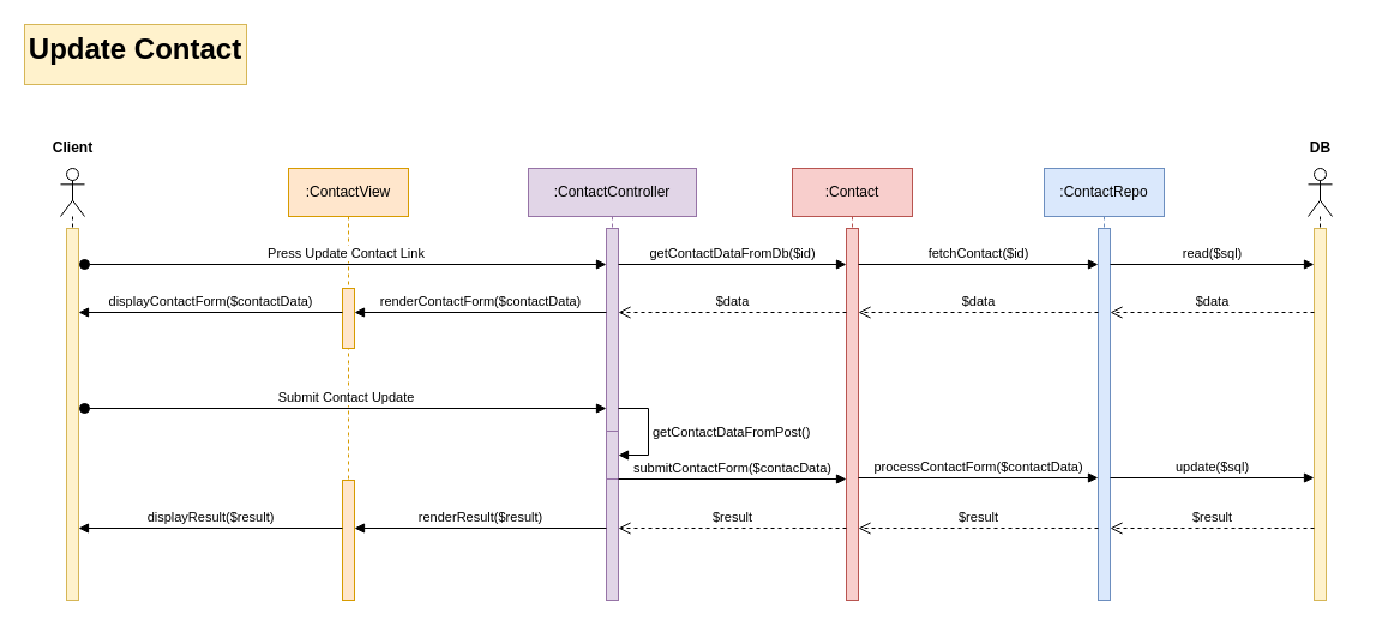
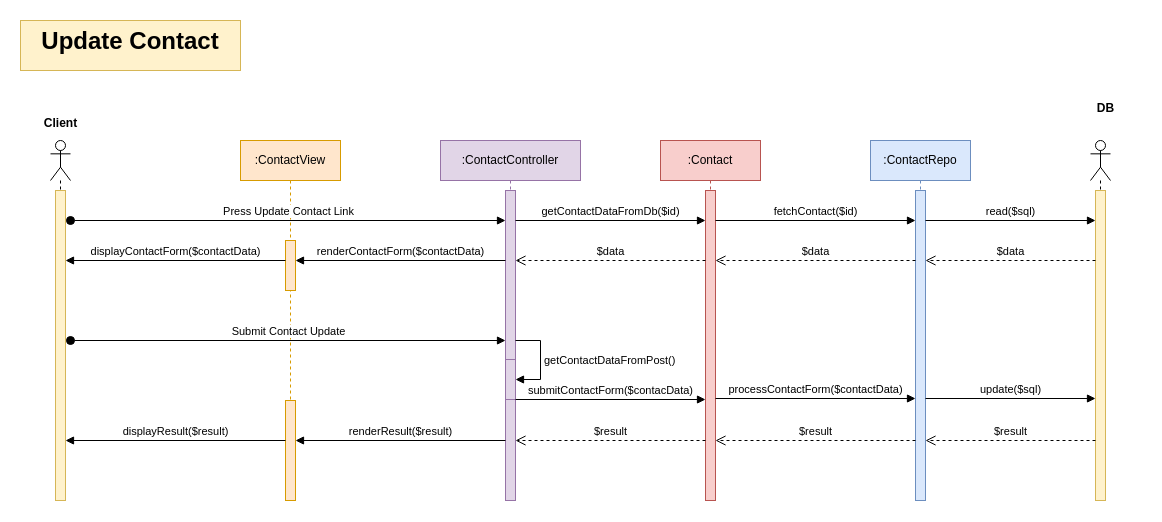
  <mxCell id="0" />
  <mxCell id="1" parent="0" />
- <mxCell id="2" value="&lt;h1 style=&quot;margin-top: 0px;&quot;&gt;Update Contact&lt;/h1&gt;" style="text;html=1;whiteSpace=wrap;overflow=hidden;rounded=0;align=center;fillColor=#fff2cc;strokeColor=#d6b656;" parent="1" vertex="1"><mxGeometry x="20" y="20" width="185" height="50" as="geometry" /></mxCell>
+ <mxCell id="2" value="&lt;h1 style=&quot;margin-top: 0px;&quot;&gt;Update Contact&lt;/h1&gt;" style="text;html=1;whiteSpace=wrap;overflow=hidden;rounded=0;align=center;fillColor=#fff2cc;strokeColor=#d6b656;" parent="1" vertex="1"><mxGeometry x="20" y="20" width="220" height="50" as="geometry" /></mxCell>
  <mxCell id="3" value="" style="shape=umlLifeline;perimeter=lifelinePerimeter;whiteSpace=wrap;html=1;container=1;dropTarget=0;collapsible=0;recursiveResize=0;outlineConnect=0;portConstraint=eastwest;newEdgeStyle={&quot;curved&quot;:0,&quot;rounded&quot;:0};participant=umlActor;" parent="1" vertex="1"><mxGeometry x="50" y="140" width="20" height="360" as="geometry" /></mxCell>
  <mxCell id="4" value="" style="html=1;points=[[0,0,0,0,5],[0,1,0,0,-5],[1,0,0,0,5],[1,1,0,0,-5]];perimeter=orthogonalPerimeter;outlineConnect=0;targetShapes=umlLifeline;portConstraint=eastwest;newEdgeStyle={&quot;curved&quot;:0,&quot;rounded&quot;:0};fillColor=#fff2cc;strokeColor=#d6b656;" parent="3" vertex="1"><mxGeometry x="5" y="50" width="10" height="310" as="geometry" /></mxCell>
  <mxCell id="5" value="" style="shape=umlLifeline;perimeter=lifelinePerimeter;whiteSpace=wrap;html=1;container=1;dropTarget=0;collapsible=0;recursiveResize=0;outlineConnect=0;portConstraint=eastwest;newEdgeStyle={&quot;curved&quot;:0,&quot;rounded&quot;:0};participant=umlActor;" parent="1" vertex="1"><mxGeometry x="1090" y="140" width="20" height="360" as="geometry" /></mxCell>
  <mxCell id="6" value="" style="html=1;points=[[0,0,0,0,5],[0,1,0,0,-5],[1,0,0,0,5],[1,1,0,0,-5]];perimeter=orthogonalPerimeter;outlineConnect=0;targetShapes=umlLifeline;portConstraint=eastwest;newEdgeStyle={&quot;curved&quot;:0,&quot;rounded&quot;:0};fillColor=#fff2cc;strokeColor=#d6b656;" parent="5" vertex="1"><mxGeometry x="5" y="50" width="10" height="310" as="geometry" /></mxCell>
  <mxCell id="7" value=":ContactView" style="shape=umlLifeline;perimeter=lifelinePerimeter;whiteSpace=wrap;html=1;container=1;dropTarget=0;collapsible=0;recursiveResize=0;outlineConnect=0;portConstraint=eastwest;newEdgeStyle={&quot;curved&quot;:0,&quot;rounded&quot;:0};fillColor=#ffe6cc;strokeColor=#d79b00;" parent="1" vertex="1"><mxGeometry x="240" y="140" width="100" height="360" as="geometry" /></mxCell>
  <mxCell id="8" value="" style="html=1;points=[[0,0,0,0,5],[0,1,0,0,-5],[1,0,0,0,5],[1,1,0,0,-5]];perimeter=orthogonalPerimeter;outlineConnect=0;targetShapes=umlLifeline;portConstraint=eastwest;newEdgeStyle={&quot;curved&quot;:0,&quot;rounded&quot;:0};fillColor=#ffe6cc;strokeColor=#d79b00;" parent="7" vertex="1"><mxGeometry x="45" y="100" width="10" height="50" as="geometry" /></mxCell>
  <mxCell id="9" value="" style="html=1;points=[[0,0,0,0,5],[0,1,0,0,-5],[1,0,0,0,5],[1,1,0,0,-5]];perimeter=orthogonalPerimeter;outlineConnect=0;targetShapes=umlLifeline;portConstraint=eastwest;newEdgeStyle={&quot;curved&quot;:0,&quot;rounded&quot;:0};fillColor=#ffe6cc;strokeColor=#d79b00;" parent="7" vertex="1"><mxGeometry x="45" y="260" width="10" height="100" as="geometry" /></mxCell>
  <mxCell id="10" value=":ContactController" style="shape=umlLifeline;perimeter=lifelinePerimeter;whiteSpace=wrap;html=1;container=1;dropTarget=0;collapsible=0;recursiveResize=0;outlineConnect=0;portConstraint=eastwest;newEdgeStyle={&quot;curved&quot;:0,&quot;rounded&quot;:0};fillColor=#e1d5e7;strokeColor=#9673a6;" parent="1" vertex="1"><mxGeometry x="440" y="140" width="140" height="360" as="geometry" /></mxCell>
  <mxCell id="11" value="" style="html=1;points=[[0,0,0,0,5],[0,1,0,0,-5],[1,0,0,0,5],[1,1,0,0,-5]];perimeter=orthogonalPerimeter;outlineConnect=0;targetShapes=umlLifeline;portConstraint=eastwest;newEdgeStyle={&quot;curved&quot;:0,&quot;rounded&quot;:0};fillColor=#e1d5e7;strokeColor=#9673a6;" parent="10" vertex="1"><mxGeometry x="65" y="50" width="10" height="310" as="geometry" /></mxCell>
  <mxCell id="12" value=":Contact" style="shape=umlLifeline;perimeter=lifelinePerimeter;whiteSpace=wrap;html=1;container=1;dropTarget=0;collapsible=0;recursiveResize=0;outlineConnect=0;portConstraint=eastwest;newEdgeStyle={&quot;curved&quot;:0,&quot;rounded&quot;:0};fillColor=#f8cecc;strokeColor=#b85450;" parent="1" vertex="1"><mxGeometry x="660" y="140" width="100" height="360" as="geometry" /></mxCell>
  <mxCell id="13" value="" style="html=1;points=[[0,0,0,0,5],[0,1,0,0,-5],[1,0,0,0,5],[1,1,0,0,-5]];perimeter=orthogonalPerimeter;outlineConnect=0;targetShapes=umlLifeline;portConstraint=eastwest;newEdgeStyle={&quot;curved&quot;:0,&quot;rounded&quot;:0};fillColor=#f8cecc;strokeColor=#b85450;" parent="12" vertex="1"><mxGeometry x="45" y="50" width="10" height="310" as="geometry" /></mxCell>
  <mxCell id="14" value=":ContactRepo" style="shape=umlLifeline;perimeter=lifelinePerimeter;whiteSpace=wrap;html=1;container=1;dropTarget=0;collapsible=0;recursiveResize=0;outlineConnect=0;portConstraint=eastwest;newEdgeStyle={&quot;curved&quot;:0,&quot;rounded&quot;:0};fillColor=#dae8fc;strokeColor=#6c8ebf;" parent="1" vertex="1"><mxGeometry x="870" y="140" width="100" height="360" as="geometry" /></mxCell>
  <mxCell id="15" value="" style="html=1;points=[[0,0,0,0,5],[0,1,0,0,-5],[1,0,0,0,5],[1,1,0,0,-5]];perimeter=orthogonalPerimeter;outlineConnect=0;targetShapes=umlLifeline;portConstraint=eastwest;newEdgeStyle={&quot;curved&quot;:0,&quot;rounded&quot;:0};fillColor=#dae8fc;strokeColor=#6c8ebf;" parent="14" vertex="1"><mxGeometry x="45" y="50" width="10" height="310" as="geometry" /></mxCell>
  <mxCell id="16" value="Press Update Contact Link" style="html=1;verticalAlign=bottom;startArrow=oval;startFill=1;endArrow=block;startSize=8;curved=0;rounded=0;" parent="1" target="11" edge="1"><mxGeometry width="60" relative="1" as="geometry"><mxPoint x="70" y="220" as="sourcePoint" /><mxPoint x="500" y="220" as="targetPoint" /></mxGeometry></mxCell>
  <mxCell id="17" value="renderContactForm($contactData)" style="html=1;verticalAlign=bottom;endArrow=block;curved=0;rounded=0;" parent="1" source="11" edge="1"><mxGeometry width="80" relative="1" as="geometry"><mxPoint x="500" y="260" as="sourcePoint" /><mxPoint x="295" y="260" as="targetPoint" /></mxGeometry></mxCell>
  <mxCell id="18" value="getContactDataFromDb($id)" style="html=1;verticalAlign=bottom;endArrow=block;curved=0;rounded=0;" parent="1" edge="1"><mxGeometry width="80" relative="1" as="geometry"><mxPoint x="515" y="220" as="sourcePoint" /><mxPoint x="705" y="220" as="targetPoint" /></mxGeometry></mxCell>
  <mxCell id="19" value="fetchContact($id)" style="html=1;verticalAlign=bottom;endArrow=block;curved=0;rounded=0;" parent="1" target="15" edge="1"><mxGeometry width="80" relative="1" as="geometry"><mxPoint x="715" y="220" as="sourcePoint" /><mxPoint x="910" y="220" as="targetPoint" /></mxGeometry></mxCell>
  <mxCell id="20" value="read($sql)" style="html=1;verticalAlign=bottom;endArrow=block;curved=0;rounded=0;" parent="1" target="6" edge="1"><mxGeometry width="80" relative="1" as="geometry"><mxPoint x="925" y="220" as="sourcePoint" /><mxPoint x="1080" y="220" as="targetPoint" /></mxGeometry></mxCell>
  <mxCell id="21" value="$data" style="html=1;verticalAlign=bottom;endArrow=open;dashed=1;endSize=8;curved=0;rounded=0;" parent="1" source="6" edge="1"><mxGeometry relative="1" as="geometry"><mxPoint x="1080" y="260" as="sourcePoint" /><mxPoint x="925" y="260" as="targetPoint" /></mxGeometry></mxCell>
  <mxCell id="22" value="$data" style="html=1;verticalAlign=bottom;endArrow=open;dashed=1;endSize=8;curved=0;rounded=0;" parent="1" source="15" edge="1"><mxGeometry relative="1" as="geometry"><mxPoint x="909.5" y="260" as="sourcePoint" /><mxPoint x="715" y="260" as="targetPoint" /></mxGeometry></mxCell>
  <mxCell id="23" value="$data" style="html=1;verticalAlign=bottom;endArrow=open;dashed=1;endSize=8;curved=0;rounded=0;" parent="1" edge="1"><mxGeometry relative="1" as="geometry"><mxPoint x="705" y="260" as="sourcePoint" /><mxPoint x="515" y="260" as="targetPoint" /></mxGeometry></mxCell>
  <mxCell id="24" value="displayContactForm($contactData)" style="html=1;verticalAlign=bottom;endArrow=block;curved=0;rounded=0;" parent="1" source="8" edge="1"><mxGeometry width="80" relative="1" as="geometry"><mxPoint x="280" y="260" as="sourcePoint" /><mxPoint x="65" y="260" as="targetPoint" /></mxGeometry></mxCell>
  <mxCell id="25" value="Submit Contact Update" style="html=1;verticalAlign=bottom;startArrow=oval;startFill=1;endArrow=block;startSize=8;curved=0;rounded=0;" parent="1" target="11" edge="1"><mxGeometry width="60" relative="1" as="geometry"><mxPoint x="70" y="340" as="sourcePoint" /><mxPoint x="500" y="340" as="targetPoint" /></mxGeometry></mxCell>
  <mxCell id="26" value="" style="html=1;points=[[0,0,0,0,5],[0,1,0,0,-5],[1,0,0,0,5],[1,1,0,0,-5]];perimeter=orthogonalPerimeter;outlineConnect=0;targetShapes=umlLifeline;portConstraint=eastwest;newEdgeStyle={&quot;curved&quot;:0,&quot;rounded&quot;:0};fillColor=#e1d5e7;strokeColor=#9673a6;" parent="1" vertex="1"><mxGeometry x="505" y="359" width="10" height="40" as="geometry" /></mxCell>
  <mxCell id="27" value="getContactDataFromPost()" style="html=1;align=left;spacingLeft=2;endArrow=block;rounded=0;edgeStyle=orthogonalEdgeStyle;curved=0;rounded=0;" parent="1" source="11" target="26" edge="1"><mxGeometry relative="1" as="geometry"><mxPoint x="520" y="339" as="sourcePoint" /><Array as="points"><mxPoint x="540" y="340" /><mxPoint x="540" y="379" /></Array></mxGeometry></mxCell>
  <mxCell id="28" value="submitContactForm($contacData)" style="html=1;verticalAlign=bottom;endArrow=block;curved=0;rounded=0;" parent="1" target="13" edge="1"><mxGeometry width="80" relative="1" as="geometry"><mxPoint x="515" y="399" as="sourcePoint" /><mxPoint x="709.5" y="399" as="targetPoint" /></mxGeometry></mxCell>
  <mxCell id="29" value="processContactForm($contactData)" style="html=1;verticalAlign=bottom;endArrow=block;curved=0;rounded=0;" parent="1" target="15" edge="1"><mxGeometry width="80" relative="1" as="geometry"><mxPoint x="715" y="398" as="sourcePoint" /><mxPoint x="905" y="398" as="targetPoint" /></mxGeometry></mxCell>
  <mxCell id="30" value="update($sql)" style="html=1;verticalAlign=bottom;endArrow=block;curved=0;rounded=0;" parent="1" target="6" edge="1"><mxGeometry width="80" relative="1" as="geometry"><mxPoint x="925" y="398" as="sourcePoint" /><mxPoint x="1080" y="398" as="targetPoint" /></mxGeometry></mxCell>
  <mxCell id="31" value="$result" style="html=1;verticalAlign=bottom;endArrow=open;dashed=1;endSize=8;curved=0;rounded=0;" parent="1" edge="1"><mxGeometry relative="1" as="geometry"><mxPoint x="1095" y="440" as="sourcePoint" /><mxPoint x="925" y="440" as="targetPoint" /></mxGeometry></mxCell>
  <mxCell id="32" value="$result" style="html=1;verticalAlign=bottom;endArrow=open;dashed=1;endSize=8;curved=0;rounded=0;" parent="1" source="15" edge="1"><mxGeometry relative="1" as="geometry"><mxPoint x="905" y="440" as="sourcePoint" /><mxPoint x="715" y="440" as="targetPoint" /></mxGeometry></mxCell>
  <mxCell id="33" value="$result" style="html=1;verticalAlign=bottom;endArrow=open;dashed=1;endSize=8;curved=0;rounded=0;" parent="1" edge="1"><mxGeometry relative="1" as="geometry"><mxPoint x="705" y="440" as="sourcePoint" /><mxPoint x="515" y="440" as="targetPoint" /></mxGeometry></mxCell>
  <mxCell id="34" value="renderResult($result)" style="html=1;verticalAlign=bottom;endArrow=block;curved=0;rounded=0;" parent="1" edge="1"><mxGeometry width="80" relative="1" as="geometry"><mxPoint x="505" y="440" as="sourcePoint" /><mxPoint x="295" y="440" as="targetPoint" /></mxGeometry></mxCell>
  <mxCell id="35" value="displayResult($result)" style="html=1;verticalAlign=bottom;endArrow=block;curved=0;rounded=0;" parent="1" edge="1"><mxGeometry width="80" relative="1" as="geometry"><mxPoint x="285" y="440" as="sourcePoint" /><mxPoint x="65" y="440" as="targetPoint" /></mxGeometry></mxCell>
  <mxCell id="36" value="Client" style="text;align=center;fontStyle=1;verticalAlign=middle;spacingLeft=3;spacingRight=3;strokeColor=none;rotatable=0;points=[[0,0.5],[1,0.5]];portConstraint=eastwest;html=1;" parent="1" vertex="1"><mxGeometry x="20" y="110" width="80" height="26" as="geometry" /></mxCell>
- <mxCell id="37" value="DB" style="text;align=center;fontStyle=1;verticalAlign=middle;spacingLeft=3;spacingRight=3;strokeColor=none;rotatable=0;points=[[0,0.5],[1,0.5]];portConstraint=eastwest;html=1;" parent="1" vertex="1"><mxGeometry x="1060" y="110" width="80" height="26" as="geometry" /></mxCell>
+ <mxCell id="37" value="DB" style="text;align=center;fontStyle=1;verticalAlign=middle;spacingLeft=3;spacingRight=3;strokeColor=none;rotatable=0;points=[[0,0.5],[1,0.5]];portConstraint=eastwest;html=1;" parent="1" vertex="1"><mxGeometry x="1065" y="95" width="80" height="26" as="geometry" /></mxCell>
